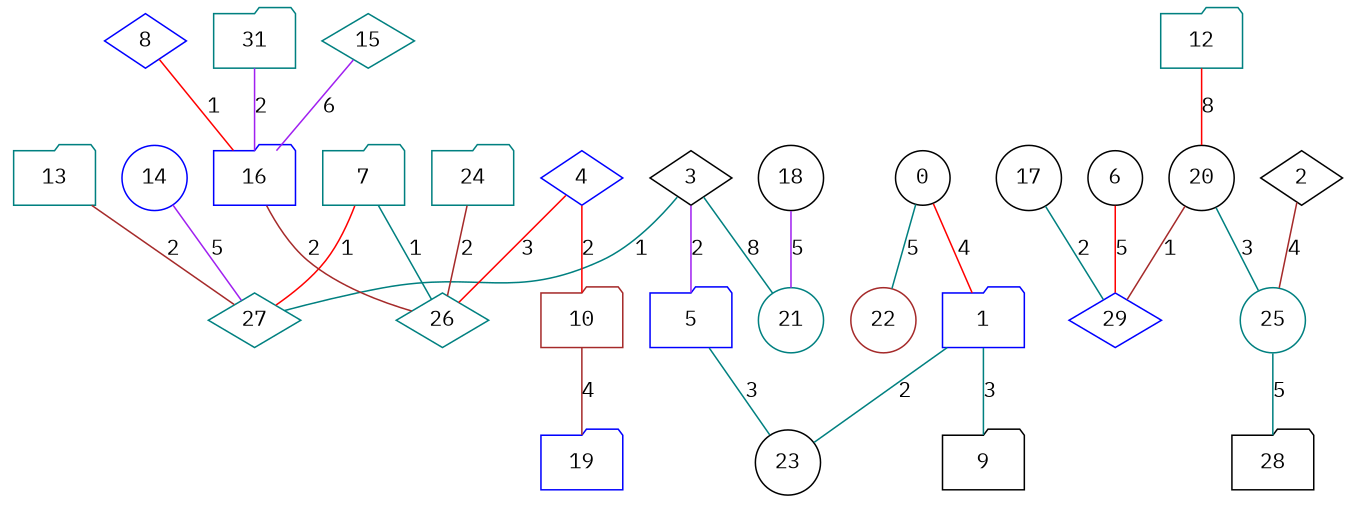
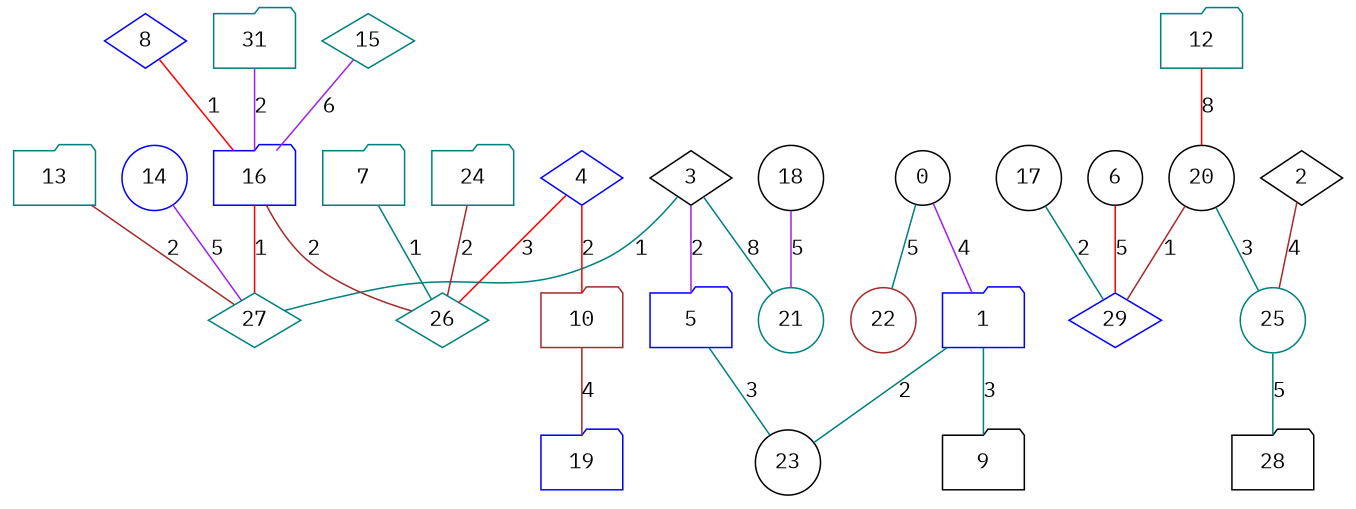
  graph {
    fontname="IBM Plex Mono"
    node [color=black fontname="IBM Plex Mono" shape=folder]
    edge [color=teal fontname="IBM Plex Mono"]
    3 [shape=diamond]
    27 [color=teal shape=diamond]
    5 [color=blue]
    21 [color=teal shape=circle]
    23 [shape=circle]
    7 [color=teal]
    26 [color=teal shape=diamond]
    8 [color=blue shape=diamond]
    16 [color=blue]
    20 [shape=circle]
    29 [color=blue shape=diamond]
    25 [color=teal shape=circle]
    28
    1 [color=blue]
    9
    17 [shape=circle]
    4 [color=blue shape=diamond]
    10 [color=brown]
    19 [color=blue]
    n20 [color=teal label=31]
    13 [color=teal]
    24 [color=teal]
    0 [shape=circle]
    22 [color=brown shape=circle]
    2 [shape=diamond]
    6 [shape=circle]
    14 [color=blue shape=circle]
    18 [shape=circle]
    15 [color=teal shape=diamond]
    12 [color=teal]
    3 -- 27 [label=1]
    3 -- 5 [color=purple label=2]
    3 -- 21 [label=8]
    5 -- 23 [label=3]
-   7 -- 27 [color=red label=1]
+   16 -- 27 [color=red label=1]
    7 -- 26 [label=1]
    8 -- 16 [color=red label=1]
    16 -- 26 [color=brown label=2]
    20 -- 29 [color=brown label=1]
    20 -- 25 [label=3]
    25 -- 28 [label=5]
    1 -- 23 [label=2]
    1 -- 9 [label=3]
    17 -- 29 [label=2]
    4 -- 26 [color=red label=3]
    4 -- 10 [color=red label=2]
    10 -- 19 [color=brown label=4]
    n20 -- 16 [color=purple label=2]
    13 -- 27 [color=brown label=2]
    24 -- 26 [color=brown label=2]
-   0 -- 1 [color=red label=4]
+   0 -- 1 [color=purple label=4]
    0 -- 22 [label=5]
    2 -- 25 [color=brown label=4]
    6 -- 29 [color=red label=5]
    14 -- 27 [color=purple label=5]
    18 -- 21 [color=purple label=5]
    15 -- 16 [color=purple label=6]
    12 -- 20 [color=red label=8]
  }
